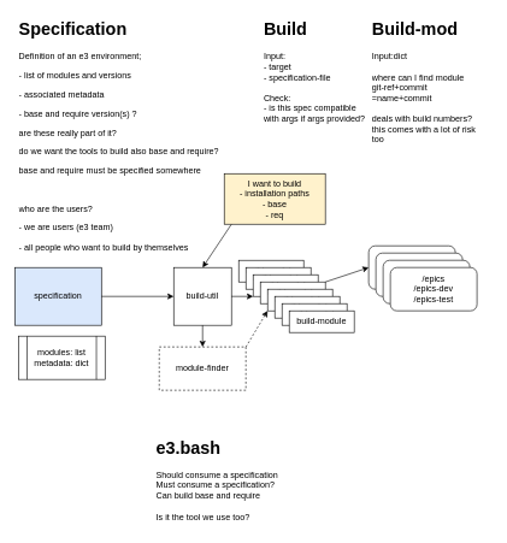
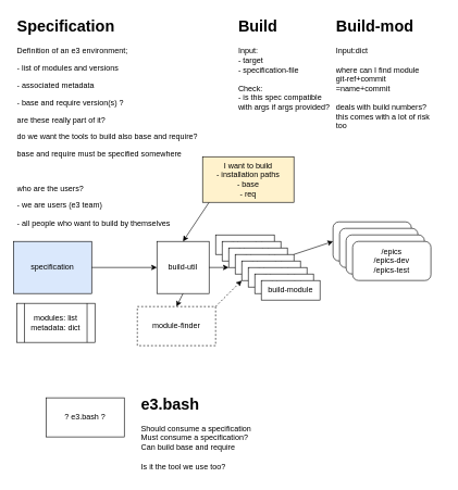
  <mxCell id="0" />
  <mxCell id="1" parent="0" />
  <mxCell id="2" value="&lt;div&gt;specification&lt;/div&gt;" style="rounded=0;whiteSpace=wrap;html=1;fillColor=#dae8fc;" vertex="1" parent="1"><mxGeometry x="20" y="370" width="120" height="80" as="geometry" /></mxCell>
  <mxCell id="3" value="&lt;h1&gt;Build&lt;/h1&gt;&lt;div&gt;Input:&lt;/div&gt;&lt;div&gt;- target&lt;/div&gt;&lt;div&gt;- specification-file&lt;br&gt;&lt;/div&gt;&lt;div&gt;&lt;br&gt;&lt;/div&gt;&lt;div&gt;Check:&lt;/div&gt;&lt;div&gt;- is this spec compatible with args if args provided?&lt;br&gt;&lt;/div&gt;" style="text;html=1;strokeColor=none;fillColor=none;spacing=5;spacingTop=-20;whiteSpace=wrap;overflow=hidden;rounded=0;" vertex="1" parent="1"><mxGeometry x="360" y="20" width="160" height="190" as="geometry" /></mxCell>
  <mxCell id="4" value="&lt;div&gt;modules: list&lt;/div&gt;&lt;div&gt;metadata: dict&lt;br&gt;&lt;/div&gt;" style="shape=process;whiteSpace=wrap;html=1;backgroundOutline=1;" vertex="1" parent="1"><mxGeometry x="25" y="465" width="120" height="60" as="geometry" /></mxCell>
  <mxCell id="5" value="" style="endArrow=classic;html=1;exitX=1;exitY=0.5;exitDx=0;exitDy=0;" edge="1" parent="1" source="2"><mxGeometry width="50" height="50" relative="1" as="geometry"><mxPoint x="310" y="390" as="sourcePoint" /><mxPoint x="240" y="410" as="targetPoint" /></mxGeometry></mxCell>
  <mxCell id="6" value="&lt;div&gt;build-util&lt;/div&gt;" style="whiteSpace=wrap;html=1;aspect=fixed;" vertex="1" parent="1"><mxGeometry x="240" y="370" width="80" height="80" as="geometry" /></mxCell>
  <mxCell id="7" value="" style="endArrow=classic;html=1;entryX=0.5;entryY=0;entryDx=0;entryDy=0;" edge="1" parent="1" target="6"><mxGeometry width="50" height="50" relative="1" as="geometry"><mxPoint x="320" y="310" as="sourcePoint" /><mxPoint x="360" y="340" as="targetPoint" /></mxGeometry></mxCell>
  <mxCell id="8" value="&lt;div&gt;I want to build&lt;/div&gt;&lt;div&gt;- installation paths&lt;/div&gt;&lt;div&gt;- base&lt;/div&gt;&lt;div&gt;- req&lt;br&gt;&lt;/div&gt;" style="rounded=0;whiteSpace=wrap;html=1;fillColor=#fff2cc;" vertex="1" parent="1"><mxGeometry x="310" y="240" width="140" height="70" as="geometry" /></mxCell>
  <mxCell id="9" value="&lt;div&gt;/epics&lt;/div&gt;&lt;div&gt;/epics-dev&lt;/div&gt;&lt;div&gt;/epics-test&lt;br&gt;&lt;/div&gt;" style="rounded=1;whiteSpace=wrap;html=1;" vertex="1" parent="1"><mxGeometry x="510" y="340" width="120" height="60" as="geometry" /></mxCell>
  <mxCell id="10" value="&lt;div&gt;/epics&lt;/div&gt;&lt;div&gt;/epics-dev&lt;/div&gt;&lt;div&gt;/epics-test&lt;br&gt;&lt;/div&gt;" style="rounded=1;whiteSpace=wrap;html=1;" vertex="1" parent="1"><mxGeometry x="520" y="350" width="120" height="60" as="geometry" /></mxCell>
  <mxCell id="11" value="&lt;div&gt;/epics&lt;/div&gt;&lt;div&gt;/epics-dev&lt;/div&gt;&lt;div&gt;/epics-test&lt;br&gt;&lt;/div&gt;" style="rounded=1;whiteSpace=wrap;html=1;" vertex="1" parent="1"><mxGeometry x="530" y="360" width="120" height="60" as="geometry" /></mxCell>
  <mxCell id="12" value="&lt;div&gt;/epics&lt;/div&gt;&lt;div&gt;/epics-dev&lt;/div&gt;&lt;div&gt;/epics-test&lt;br&gt;&lt;/div&gt;" style="rounded=1;whiteSpace=wrap;html=1;" vertex="1" parent="1"><mxGeometry x="540" y="370" width="120" height="60" as="geometry" /></mxCell>
  <mxCell id="13" value="" style="endArrow=classic;html=1;exitX=0.5;exitY=1;exitDx=0;exitDy=0;entryX=0.5;entryY=0;entryDx=0;entryDy=0;dashed=0;" edge="1" parent="1" source="6" target="24"><mxGeometry width="50" height="50" relative="1" as="geometry"><mxPoint x="310" y="390" as="sourcePoint" /><mxPoint x="360" y="340" as="targetPoint" /></mxGeometry></mxCell>
  <mxCell id="14" value="&lt;h1&gt;Specification&lt;/h1&gt;&lt;p&gt;Definition of an e3 environment;&lt;/p&gt;&lt;p&gt;- list of modules and versions&lt;/p&gt;&lt;p&gt;- associated metadata&lt;/p&gt;&lt;p&gt;- base and require version(s) ?&lt;/p&gt;&lt;p&gt;are these really part of it?&lt;/p&gt;&lt;p&gt;do we want the tools to build also base and require?&lt;/p&gt;&lt;p&gt;base and require must be specified somewhere&lt;/p&gt;&lt;p&gt;&lt;br&gt;&lt;/p&gt;&lt;p&gt;who are the users?&lt;/p&gt;&lt;p&gt;- we are users (e3 team)&lt;/p&gt;&lt;p&gt;- all people who want to build by themselves&lt;br&gt;&lt;/p&gt;" style="text;html=1;strokeColor=none;fillColor=none;spacing=5;spacingTop=-20;whiteSpace=wrap;overflow=hidden;rounded=0;" vertex="1" parent="1"><mxGeometry x="21" y="20" width="309" height="360" as="geometry" /></mxCell>
  <mxCell id="15" value="build-module" style="rounded=0;whiteSpace=wrap;html=1;" vertex="1" parent="1"><mxGeometry x="330" y="360" width="90" height="30" as="geometry" /></mxCell>
  <mxCell id="16" value="build-module" style="rounded=0;whiteSpace=wrap;html=1;" vertex="1" parent="1"><mxGeometry x="340" y="370" width="90" height="30" as="geometry" /></mxCell>
  <mxCell id="17" value="build-module" style="rounded=0;whiteSpace=wrap;html=1;" vertex="1" parent="1"><mxGeometry x="350" y="380" width="90" height="30" as="geometry" /></mxCell>
  <mxCell id="18" value="build-module" style="rounded=0;whiteSpace=wrap;html=1;" vertex="1" parent="1"><mxGeometry x="360" y="390" width="90" height="30" as="geometry" /></mxCell>
  <mxCell id="19" value="build-module" style="rounded=0;whiteSpace=wrap;html=1;" vertex="1" parent="1"><mxGeometry x="370" y="400" width="90" height="30" as="geometry" /></mxCell>
  <mxCell id="20" value="build-module" style="rounded=0;whiteSpace=wrap;html=1;" vertex="1" parent="1"><mxGeometry x="380" y="410" width="90" height="30" as="geometry" /></mxCell>
  <mxCell id="21" value="build-module" style="rounded=0;whiteSpace=wrap;html=1;" vertex="1" parent="1"><mxGeometry x="390" y="420" width="90" height="30" as="geometry" /></mxCell>
  <mxCell id="22" value="build-module" style="rounded=0;whiteSpace=wrap;html=1;" vertex="1" parent="1"><mxGeometry x="400" y="430" width="90" height="30" as="geometry" /></mxCell>
  <mxCell id="23" value="&lt;h1&gt;Build-mod&lt;/h1&gt;&lt;div&gt;Input:dict&lt;/div&gt;&lt;div&gt;&lt;br&gt;&lt;/div&gt;&lt;div&gt;where can I find module&lt;/div&gt;&lt;div&gt;git-ref+commit&lt;/div&gt;&lt;div&gt;=name+commit&lt;br&gt;&lt;/div&gt;&lt;div&gt;&lt;br&gt;&lt;/div&gt;&lt;div&gt;deals with build numbers?&lt;/div&gt;&lt;div&gt;this comes with a lot of risk too&lt;br&gt;&lt;/div&gt;" style="text;html=1;strokeColor=none;fillColor=none;spacing=5;spacingTop=-20;whiteSpace=wrap;overflow=hidden;rounded=0;" vertex="1" parent="1"><mxGeometry x="510" y="20" width="170" height="190" as="geometry" /></mxCell>
- <mxCell id="24" value="module-finder" style="rounded=0;whiteSpace=wrap;html=1;dashed=1;" vertex="1" parent="1"><mxGeometry x="220" y="480" width="120" height="60" as="geometry" /></mxCell>
+ <mxCell id="24" value="module-finder" style="rounded=0;whiteSpace=wrap;html=1;dashed=1;" vertex="1" parent="1"><mxGeometry x="210" y="470" width="120" height="60" as="geometry" /></mxCell>
  <mxCell id="25" value="" style="endArrow=classic;html=1;exitX=1;exitY=0;exitDx=0;exitDy=0;entryX=0;entryY=1;entryDx=0;entryDy=0;dashed=1;" edge="1" parent="1" source="24" target="19"><mxGeometry width="50" height="50" relative="1" as="geometry"><mxPoint x="290" y="460" as="sourcePoint" /><mxPoint x="290" y="490" as="targetPoint" /></mxGeometry></mxCell>
  <mxCell id="26" value="" style="endArrow=classic;html=1;exitX=1;exitY=0;exitDx=0;exitDy=0;entryX=0;entryY=0.5;entryDx=0;entryDy=0;" edge="1" parent="1" source="18" target="9"><mxGeometry width="50" height="50" relative="1" as="geometry"><mxPoint x="350" y="490" as="sourcePoint" /><mxPoint x="380" y="440" as="targetPoint" /></mxGeometry></mxCell>
  <mxCell id="27" value="" style="endArrow=classic;html=1;exitX=1;exitY=0.5;exitDx=0;exitDy=0;entryX=0;entryY=1;entryDx=0;entryDy=0;" edge="1" parent="1" source="6" target="17"><mxGeometry width="50" height="50" relative="1" as="geometry"><mxPoint x="460" y="400" as="sourcePoint" /><mxPoint x="520" y="380" as="targetPoint" /></mxGeometry></mxCell>
+ <mxCell id="28" value="? e3.bash ?" style="rounded=0;whiteSpace=wrap;html=1;" vertex="1" parent="1"><mxGeometry x="70" y="610" width="120" height="60" as="geometry" /></mxCell>
  <mxCell id="29" value="&lt;h1&gt;e3.bash&lt;/h1&gt;&lt;div&gt;Should consume a specification&lt;/div&gt;&lt;div&gt;Must consume a specification?&lt;br&gt;&lt;/div&gt;&lt;div&gt;Can build base and require&lt;/div&gt;&lt;div&gt;&lt;br&gt;&lt;/div&gt;&lt;div&gt;Is it the tool we use too?&lt;br&gt;&lt;/div&gt;" style="text;html=1;strokeColor=none;fillColor=none;spacing=5;spacingTop=-20;whiteSpace=wrap;overflow=hidden;rounded=0;" vertex="1" parent="1"><mxGeometry x="211" y="600" width="229" height="130" as="geometry" /></mxCell>
